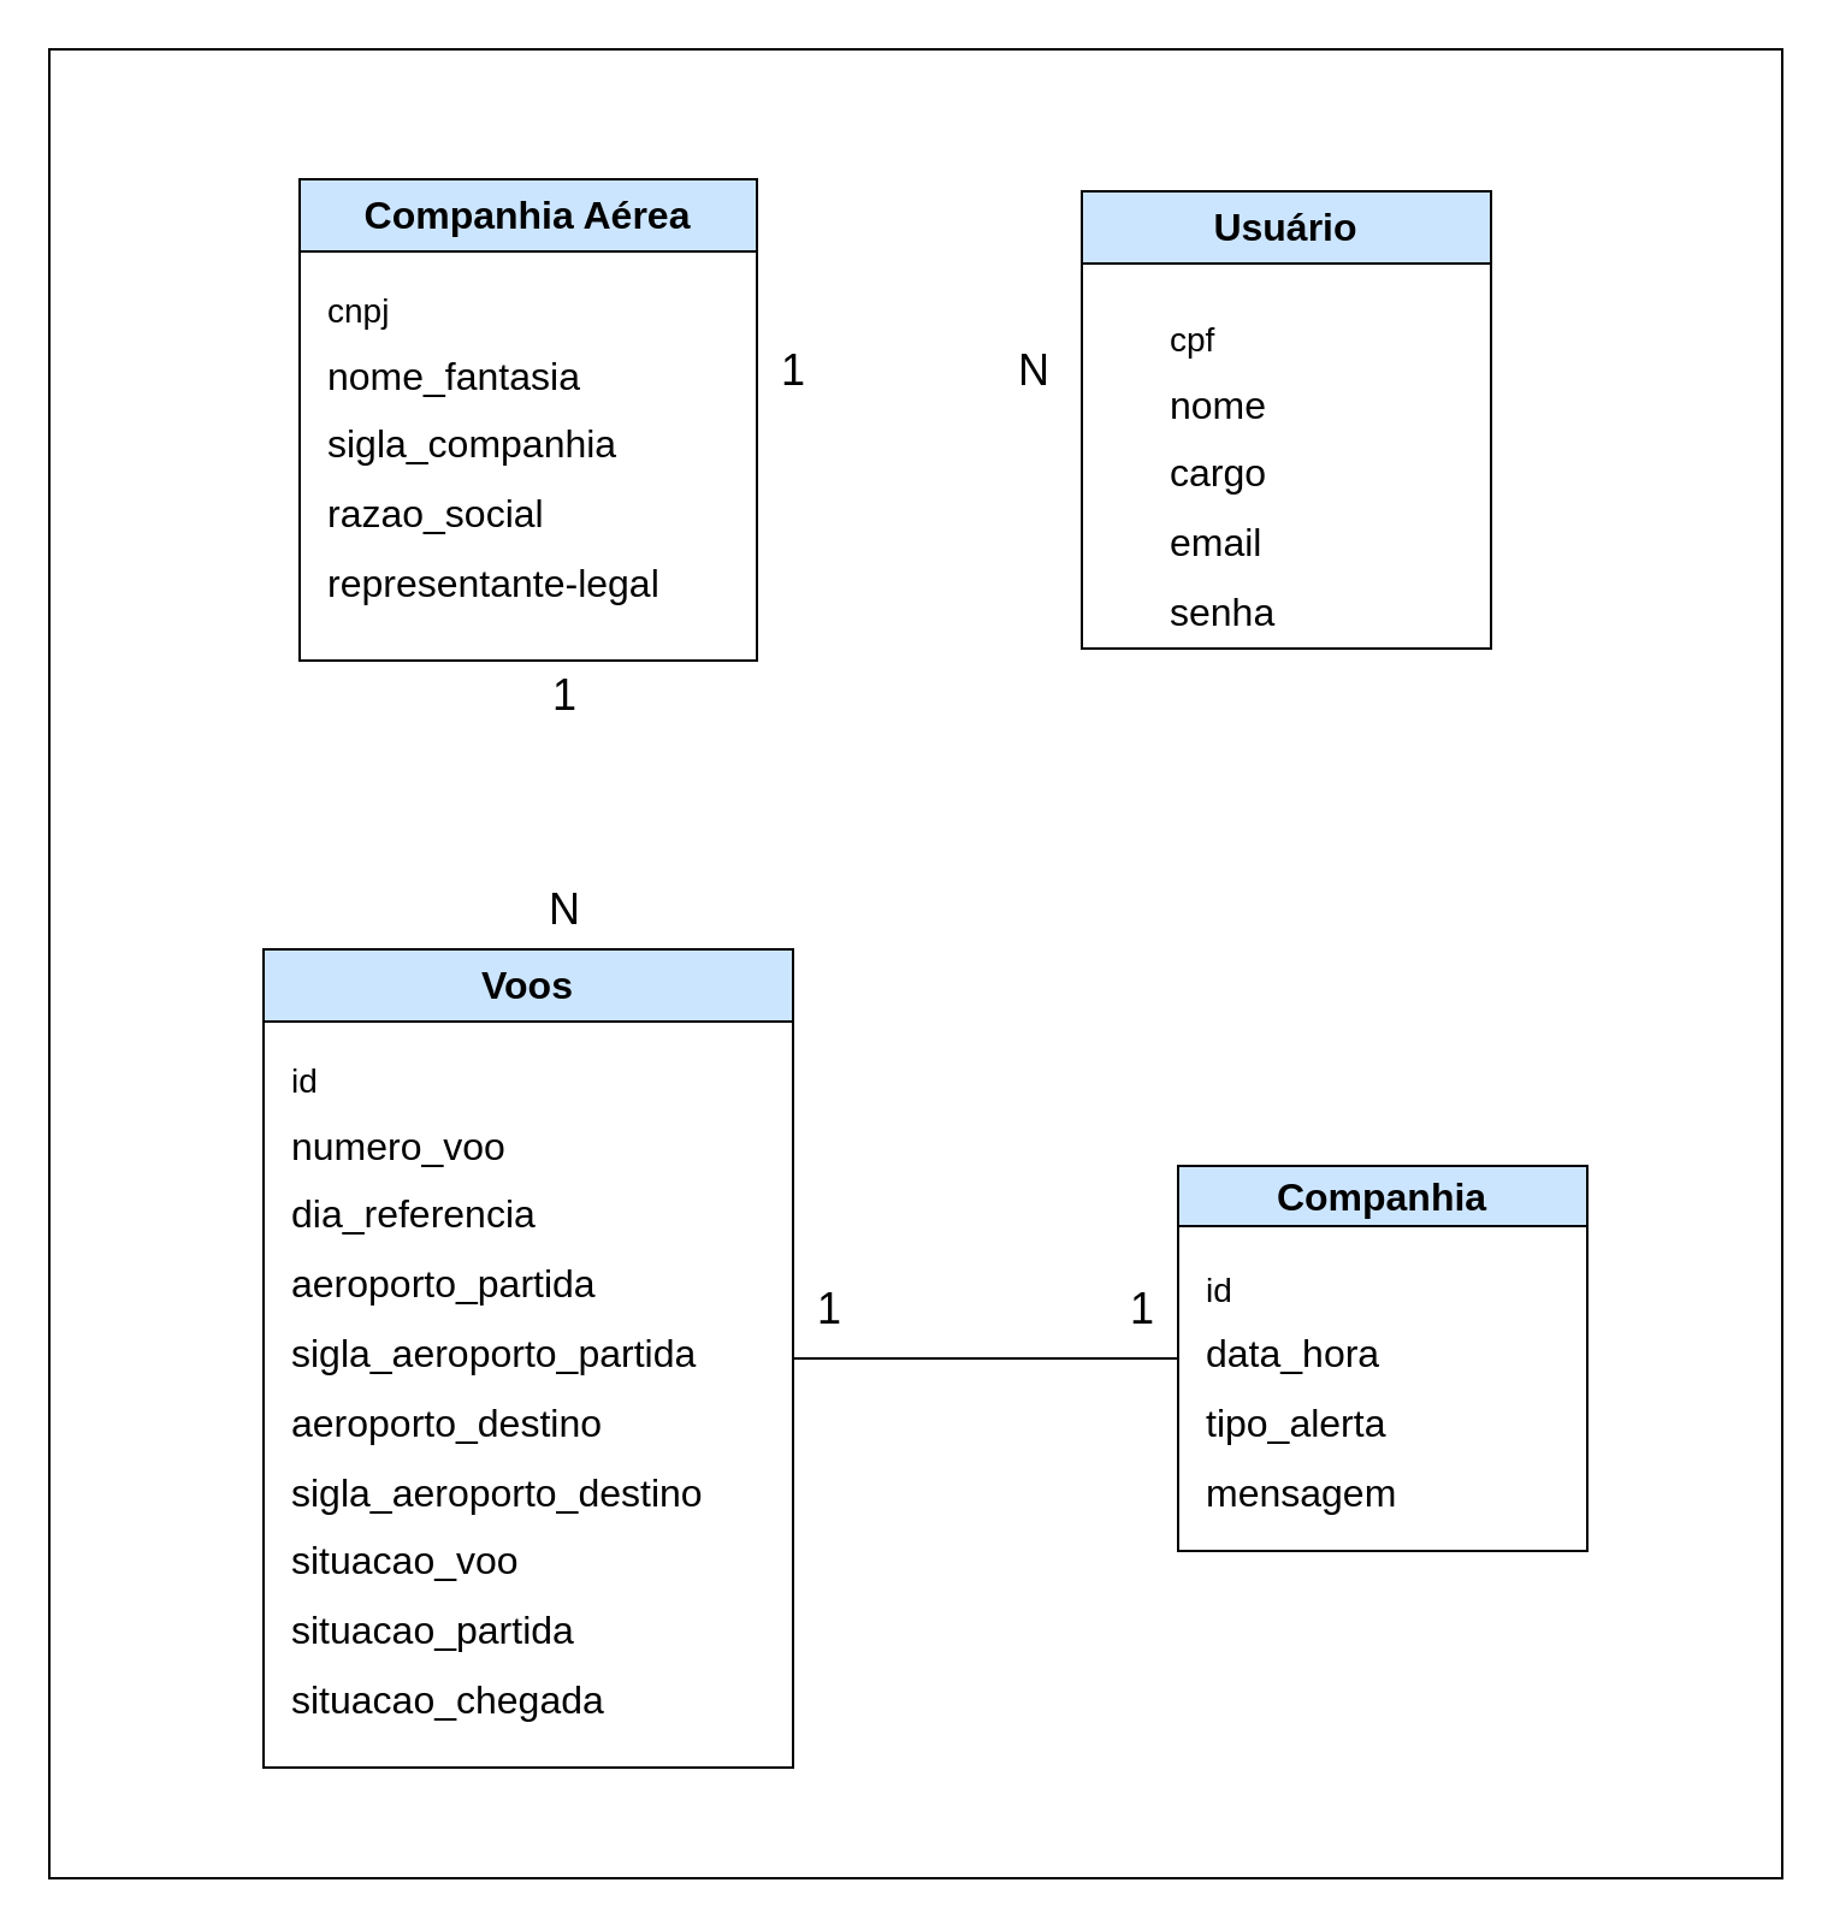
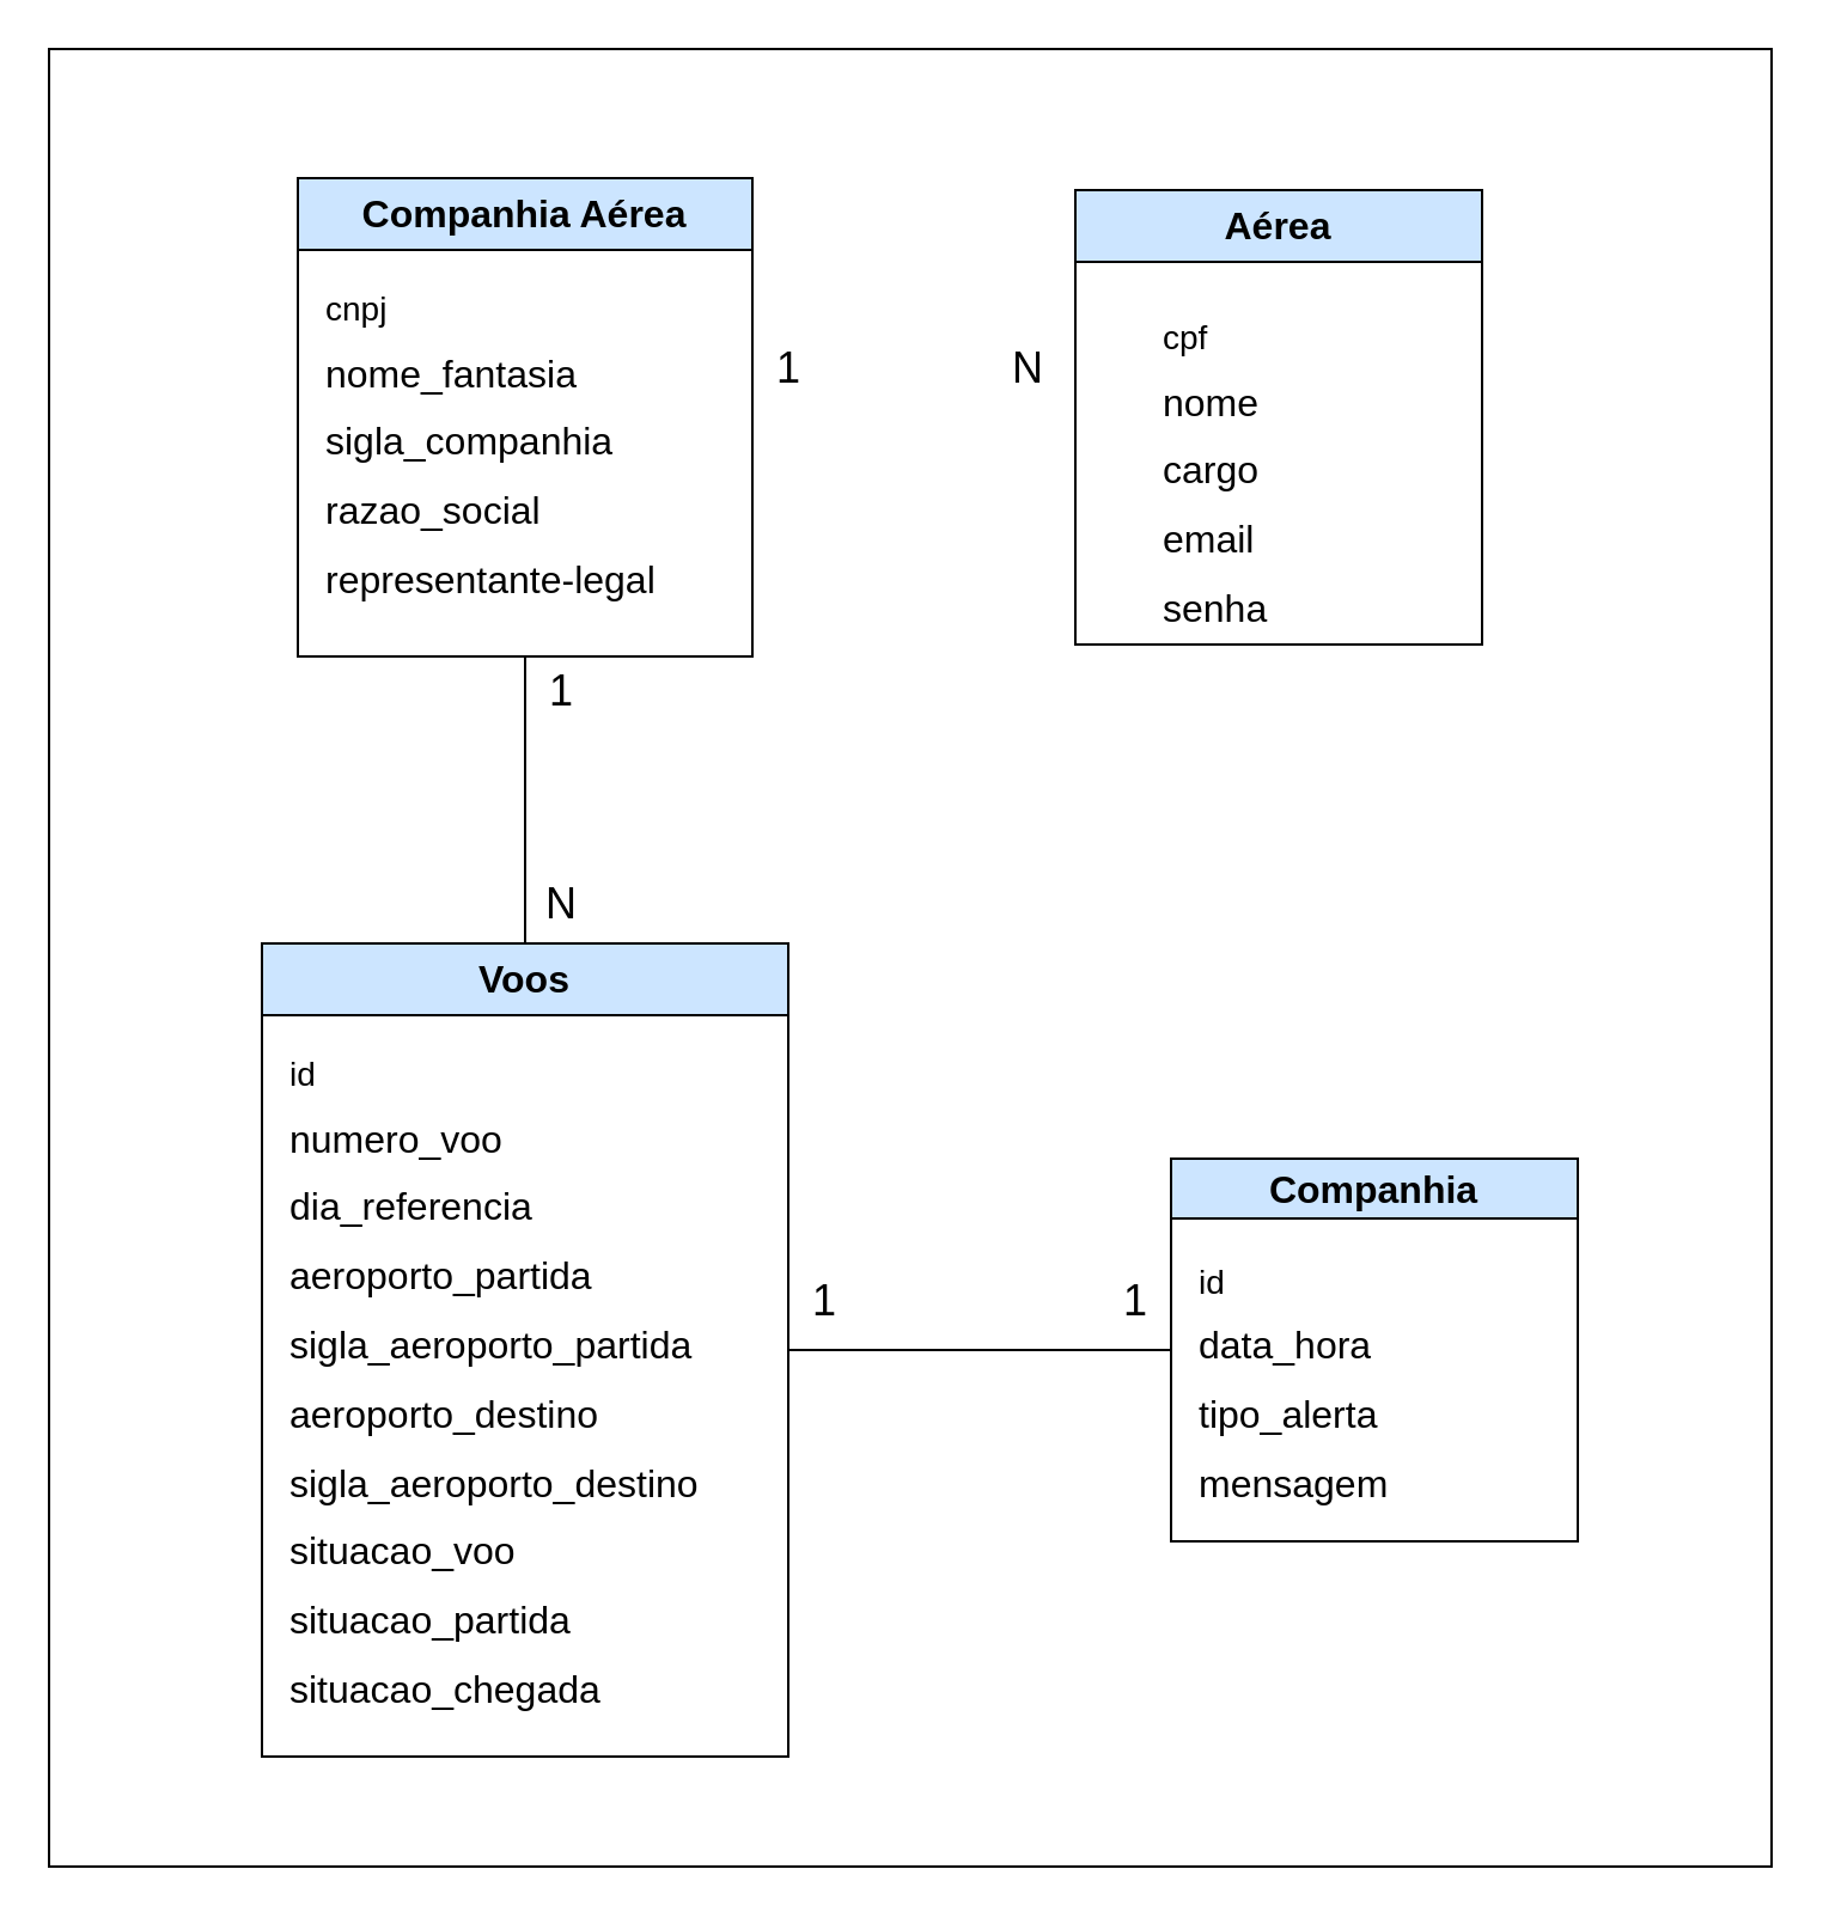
  <mxCell id="0" />
  <mxCell id="1" parent="0" />
  <mxCell id="2" value="&lt;font style=&quot;font-size: 16px;&quot;&gt;Companhia Aérea&lt;/font&gt;" style="swimlane;whiteSpace=wrap;html=1;fillColor=#CCE5FF;startSize=30;" vertex="1" parent="1"><mxGeometry x="124" y="74" width="190" height="200" as="geometry" /></mxCell>
  <mxCell id="3" value="&lt;div style=&quot;line-height: 180%;&quot;&gt;&lt;font style=&quot;font-size: 14px; line-height: 180%;&quot;&gt;cnpj&lt;br&gt;&lt;/font&gt;&lt;div&gt;&lt;span style=&quot;font-size: medium; background-color: transparent; color: light-dark(rgb(0, 0, 0), rgb(255, 255, 255)); line-height: 180%;&quot;&gt;nome_fantasia&lt;/span&gt;&lt;/div&gt;&lt;div&gt;&lt;font style=&quot;line-height: 180%;&quot; size=&quot;3&quot;&gt;sigla_companhia&lt;/font&gt;&lt;/div&gt;&lt;div&gt;&lt;font style=&quot;line-height: 180%;&quot; size=&quot;3&quot;&gt;razao_social&lt;/font&gt;&lt;/div&gt;&lt;div&gt;&lt;font style=&quot;line-height: 180%;&quot; size=&quot;3&quot;&gt;representante-legal&lt;/font&gt;&lt;/div&gt;&lt;/div&gt;" style="text;html=1;align=left;verticalAlign=middle;whiteSpace=wrap;rounded=0;" vertex="1" parent="2"><mxGeometry x="10" y="35" width="140" height="155" as="geometry" /></mxCell>
- <mxCell id="4" value="&lt;font style=&quot;font-size: 16px;&quot;&gt;Usuário&lt;/font&gt;" style="swimlane;whiteSpace=wrap;html=1;fillColor=#CCE5FF;startSize=30;" vertex="1" parent="1"><mxGeometry x="449" y="79" width="170" height="190" as="geometry" /></mxCell>
+ <mxCell id="4" value="&lt;font style=&quot;font-size: 16px;&quot;&gt;Aérea&lt;/font&gt;" style="swimlane;whiteSpace=wrap;html=1;fillColor=#CCE5FF;startSize=30;" vertex="1" parent="1"><mxGeometry x="449" y="79" width="170" height="190" as="geometry" /></mxCell>
  <mxCell id="5" value="&lt;div style=&quot;line-height: 180%;&quot;&gt;&lt;div&gt;&lt;font style=&quot;font-size: 14px; line-height: 180%;&quot;&gt;cpf&lt;/font&gt;&lt;/div&gt;&lt;div&gt;&lt;font style=&quot;line-height: 180%;&quot; size=&quot;3&quot;&gt;nome&lt;/font&gt;&lt;/div&gt;&lt;div&gt;&lt;font style=&quot;line-height: 180%;&quot; size=&quot;3&quot;&gt;cargo&lt;/font&gt;&lt;/div&gt;&lt;div&gt;&lt;font style=&quot;line-height: 180%;&quot; size=&quot;3&quot;&gt;email&lt;/font&gt;&lt;/div&gt;&lt;div&gt;&lt;font style=&quot;line-height: 180%;&quot; size=&quot;3&quot;&gt;senha&lt;/font&gt;&lt;/div&gt;&lt;/div&gt;" style="text;html=1;align=left;verticalAlign=middle;whiteSpace=wrap;rounded=0;" vertex="1" parent="4"><mxGeometry x="35" y="55" width="120" height="130" as="geometry" /></mxCell>
  <mxCell id="6" value="&lt;font style=&quot;font-size: 16px;&quot;&gt;Voos&lt;/font&gt;" style="swimlane;whiteSpace=wrap;html=1;fillColor=#CCE5FF;startSize=30;strokeWidth=1;" vertex="1" parent="1"><mxGeometry x="109" y="394" width="220" height="340" as="geometry" /></mxCell>
  <mxCell id="7" value="&lt;div style=&quot;line-height: 180%;&quot;&gt;&lt;font style=&quot;font-size: 14px; line-height: 180%;&quot;&gt;id&lt;/font&gt;&lt;div&gt;&lt;font style=&quot;line-height: 180%;&quot; size=&quot;3&quot;&gt;numero_voo&lt;/font&gt;&lt;/div&gt;&lt;div&gt;&lt;font style=&quot;line-height: 180%;&quot; size=&quot;3&quot;&gt;dia_referencia&lt;/font&gt;&lt;/div&gt;&lt;div&gt;&lt;font style=&quot;line-height: 180%;&quot; size=&quot;3&quot;&gt;aeroporto_partida&lt;/font&gt;&lt;/div&gt;&lt;div&gt;&lt;font style=&quot;line-height: 180%;&quot; size=&quot;3&quot;&gt;sigla_aeroporto_partida&lt;/font&gt;&lt;/div&gt;&lt;div&gt;&lt;font style=&quot;line-height: 180%;&quot; size=&quot;3&quot;&gt;aeroporto_destino&lt;/font&gt;&lt;/div&gt;&lt;div&gt;&lt;font style=&quot;line-height: 180%;&quot; size=&quot;3&quot;&gt;sigla_&lt;span style=&quot;background-color: transparent; color: light-dark(rgb(0, 0, 0), rgb(255, 255, 255));&quot;&gt;aeroporto_destino&lt;/span&gt;&lt;/font&gt;&lt;/div&gt;&lt;div&gt;&lt;span style=&quot;background-color: transparent; color: light-dark(rgb(0, 0, 0), rgb(255, 255, 255));&quot;&gt;&lt;font style=&quot;line-height: 180%;&quot; size=&quot;3&quot;&gt;situacao_voo&lt;/font&gt;&lt;/span&gt;&lt;/div&gt;&lt;div&gt;&lt;span style=&quot;background-color: transparent; color: light-dark(rgb(0, 0, 0), rgb(255, 255, 255));&quot;&gt;&lt;font style=&quot;line-height: 180%;&quot; size=&quot;3&quot;&gt;situacao_partida&lt;/font&gt;&lt;/span&gt;&lt;/div&gt;&lt;div&gt;&lt;span style=&quot;background-color: transparent; color: light-dark(rgb(0, 0, 0), rgb(255, 255, 255));&quot;&gt;&lt;font style=&quot;line-height: 180%;&quot; size=&quot;3&quot;&gt;situacao_chegada&lt;/font&gt;&lt;/span&gt;&lt;/div&gt;&lt;/div&gt;" style="text;html=1;align=left;verticalAlign=middle;whiteSpace=wrap;rounded=0;" vertex="1" parent="6"><mxGeometry x="10" y="40" width="200" height="290" as="geometry" /></mxCell>
  <mxCell id="8" value="&lt;font style=&quot;font-size: 16px;&quot;&gt;Companhia&lt;/font&gt;" style="swimlane;whiteSpace=wrap;html=1;fillColor=#CCE5FF;startSize=25;" vertex="1" parent="1"><mxGeometry x="489" y="484" width="170" height="160" as="geometry" /></mxCell>
  <mxCell id="9" value="&lt;div style=&quot;line-height: 180%;&quot;&gt;&lt;font style=&quot;font-size: 14px; line-height: 180%;&quot;&gt;id&lt;/font&gt;&lt;div&gt;&lt;font style=&quot;line-height: 180%;&quot; size=&quot;3&quot;&gt;data_hora&lt;/font&gt;&lt;/div&gt;&lt;div&gt;&lt;font style=&quot;line-height: 180%;&quot; size=&quot;3&quot;&gt;tipo_alerta&lt;/font&gt;&lt;/div&gt;&lt;div&gt;&lt;font style=&quot;line-height: 180%;&quot; size=&quot;3&quot;&gt;mensagem&lt;/font&gt;&lt;/div&gt;&lt;/div&gt;" style="text;html=1;align=left;verticalAlign=middle;whiteSpace=wrap;rounded=0;" vertex="1" parent="8"><mxGeometry x="10" y="40" width="180" height="110" as="geometry" /></mxCell>
+ <mxCell id="10" value="" style="endArrow=none;html=1;rounded=0;entryX=0.5;entryY=0;entryDx=0;entryDy=0;exitX=0.5;exitY=1;exitDx=0;exitDy=0;strokeWidth=1;" edge="1" parent="1" source="2" target="6"><mxGeometry width="50" height="50" relative="1" as="geometry"><mxPoint x="399" y="264" as="sourcePoint" /><mxPoint x="279" y="334" as="targetPoint" /></mxGeometry></mxCell>
  <mxCell id="11" value="" style="endArrow=none;html=1;rounded=0;entryX=1;entryY=0.5;entryDx=0;entryDy=0;strokeWidth=1;exitX=0;exitY=0.5;exitDx=0;exitDy=0;" edge="1" parent="1" source="8" target="6"><mxGeometry width="50" height="50" relative="1" as="geometry"><mxPoint x="449" y="554" as="sourcePoint" /><mxPoint x="229" y="394" as="targetPoint" /></mxGeometry></mxCell>
  <mxCell id="12" value="&lt;font style=&quot;font-size: 18px;&quot;&gt;1&lt;/font&gt;" style="text;html=1;align=center;verticalAlign=middle;resizable=0;points=[];autosize=1;strokeColor=none;fillColor=none;" vertex="1" parent="1"><mxGeometry x="219" y="269" width="30" height="40" as="geometry" /></mxCell>
  <mxCell id="13" value="&lt;font style=&quot;font-size: 18px;&quot;&gt;N&lt;/font&gt;" style="text;html=1;align=center;verticalAlign=middle;resizable=0;points=[];autosize=1;strokeColor=none;fillColor=none;" vertex="1" parent="1"><mxGeometry x="214" y="358" width="40" height="40" as="geometry" /></mxCell>
  <mxCell id="14" value="&lt;font style=&quot;font-size: 18px;&quot;&gt;1&lt;/font&gt;" style="text;html=1;align=center;verticalAlign=middle;resizable=0;points=[];autosize=1;strokeColor=none;fillColor=none;" vertex="1" parent="1"><mxGeometry x="329" y="524" width="30" height="40" as="geometry" /></mxCell>
  <mxCell id="15" value="&lt;font style=&quot;font-size: 18px;&quot;&gt;1&lt;/font&gt;" style="text;html=1;align=center;verticalAlign=middle;resizable=0;points=[];autosize=1;strokeColor=none;fillColor=none;" vertex="1" parent="1"><mxGeometry x="459" y="524" width="30" height="40" as="geometry" /></mxCell>
  <mxCell id="16" value="&lt;font style=&quot;font-size: 18px;&quot;&gt;1&lt;/font&gt;" style="text;html=1;align=center;verticalAlign=middle;resizable=0;points=[];autosize=1;strokeColor=none;fillColor=none;" vertex="1" parent="1"><mxGeometry x="314" y="134" width="30" height="40" as="geometry" /></mxCell>
  <mxCell id="17" value="&lt;font style=&quot;font-size: 18px;&quot;&gt;N&lt;/font&gt;" style="text;html=1;align=center;verticalAlign=middle;resizable=0;points=[];autosize=1;strokeColor=none;fillColor=none;" vertex="1" parent="1"><mxGeometry x="409" y="134" width="40" height="40" as="geometry" /></mxCell>
  <mxCell id="18" value="" style="rounded=0;whiteSpace=wrap;html=1;fillColor=none;" vertex="1" parent="1"><mxGeometry x="20" y="20" width="720" height="760" as="geometry" /></mxCell>
